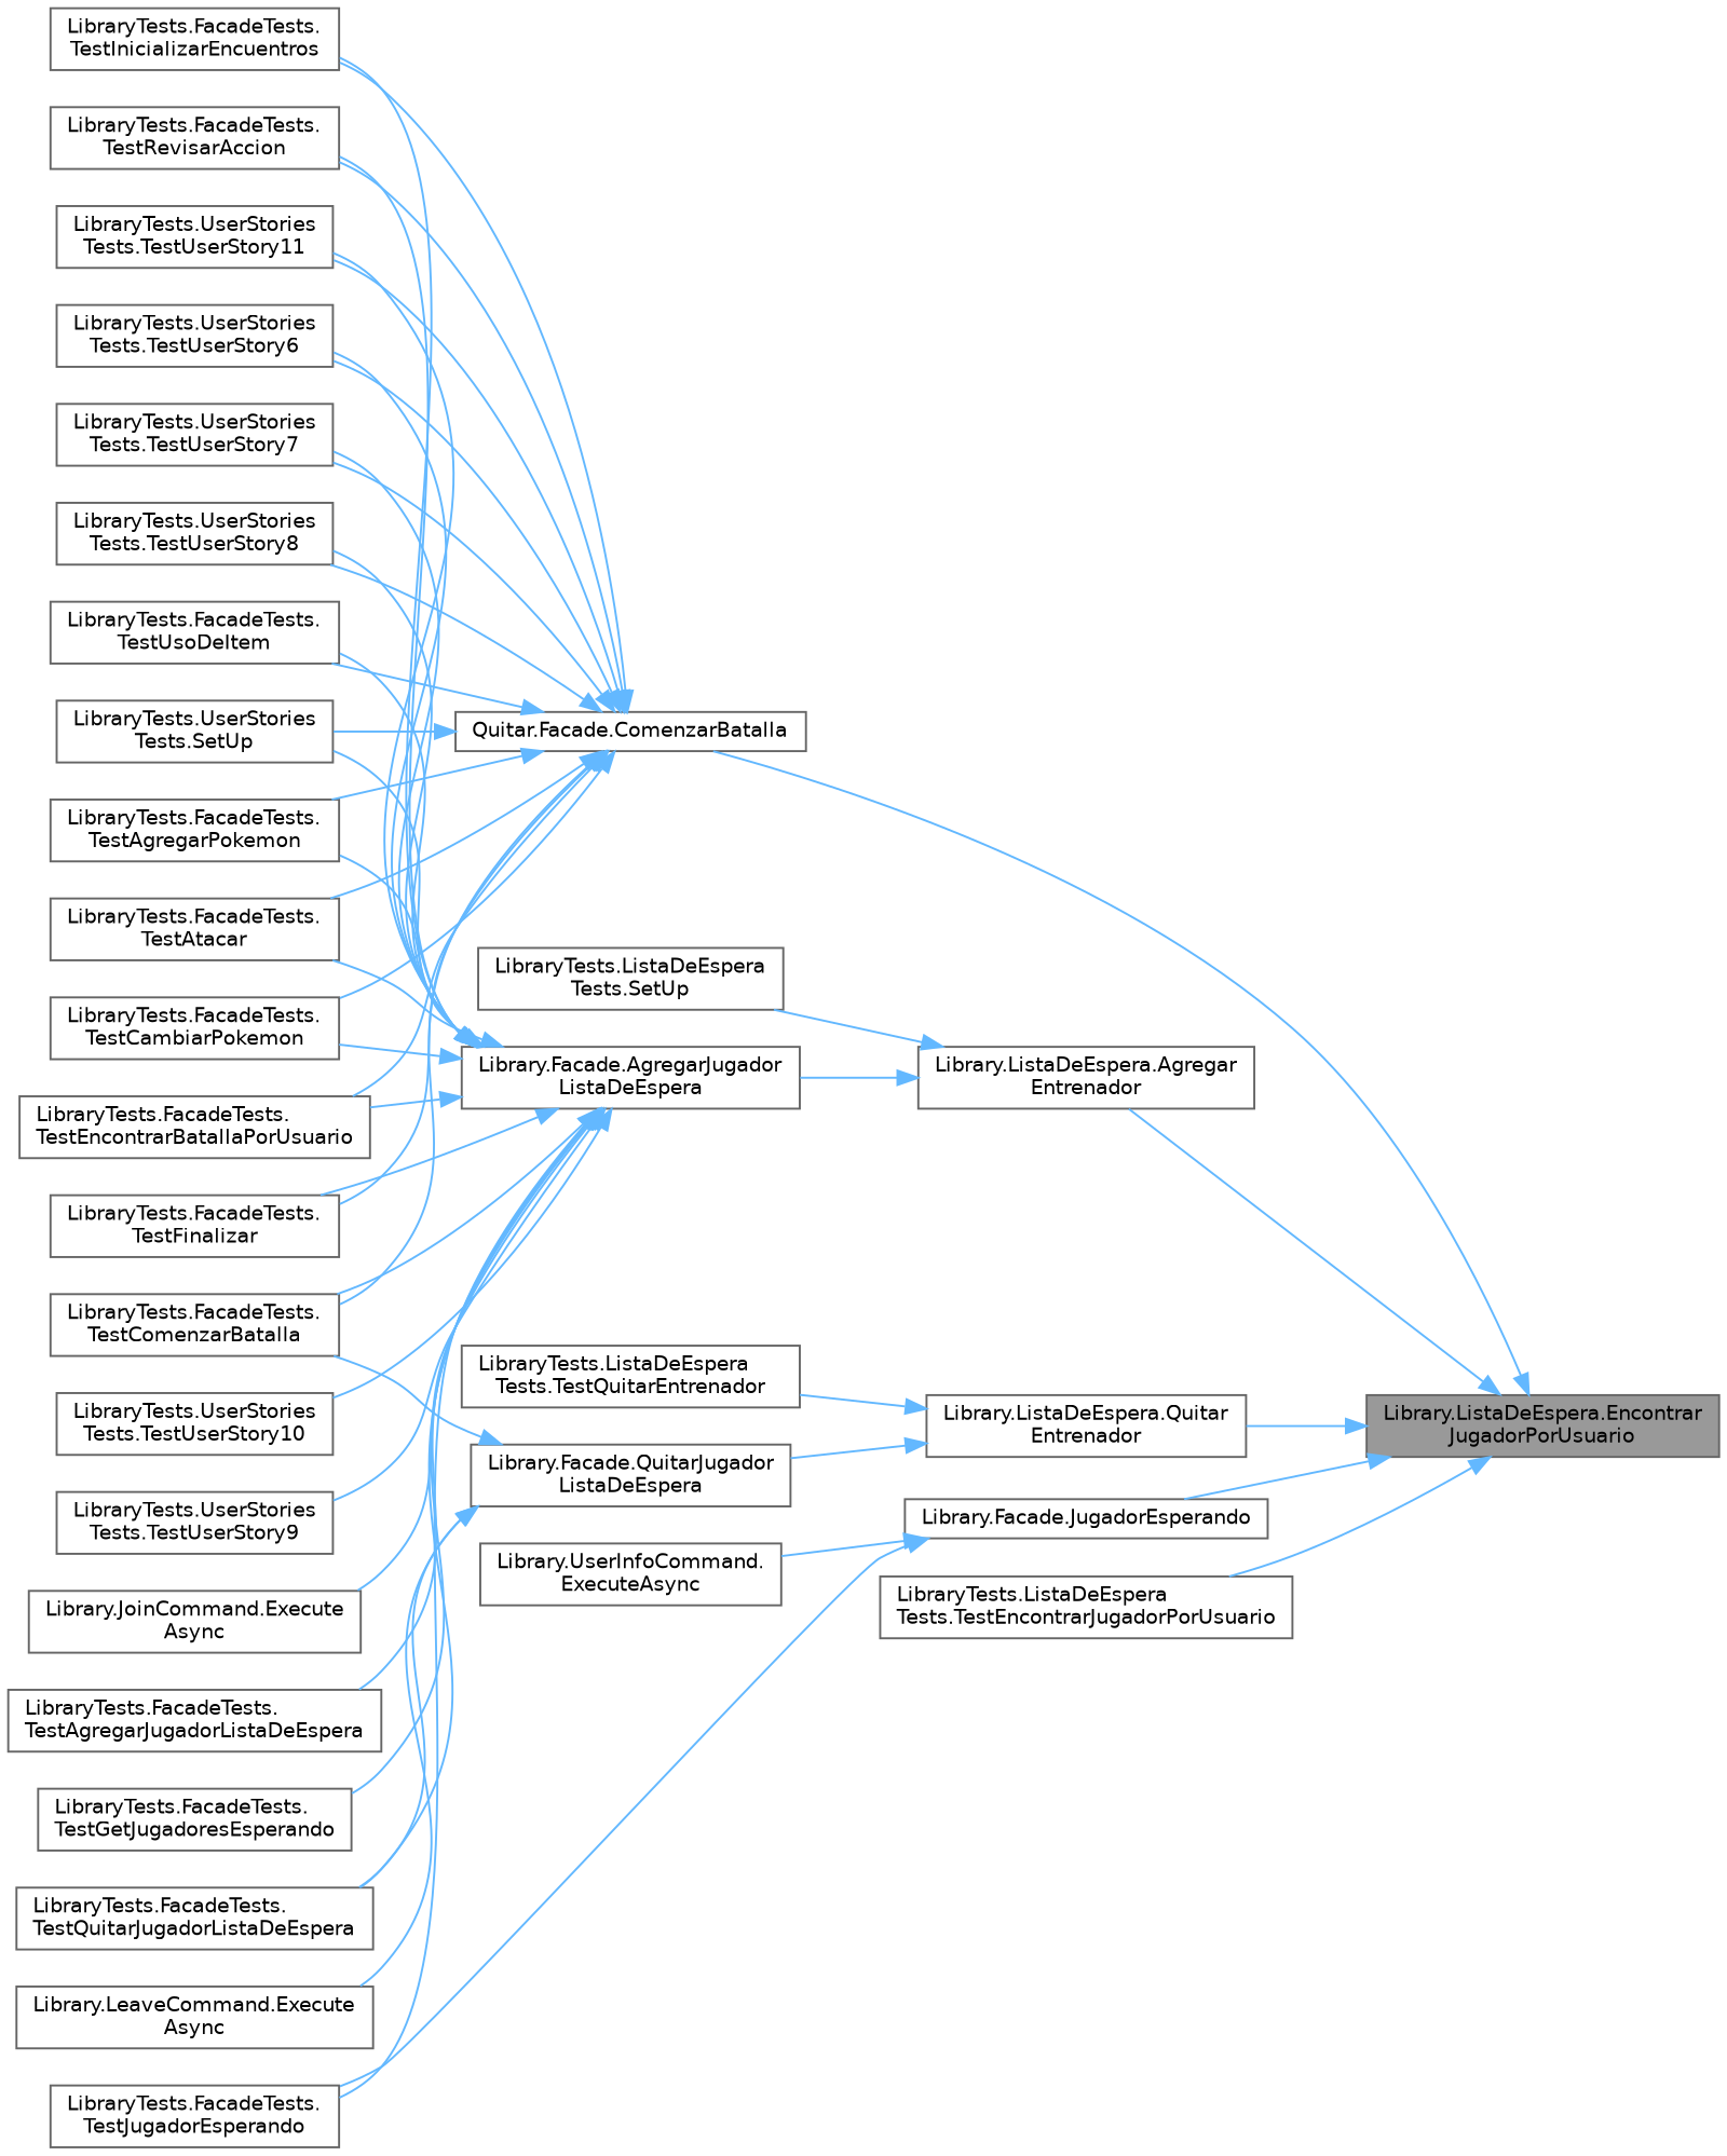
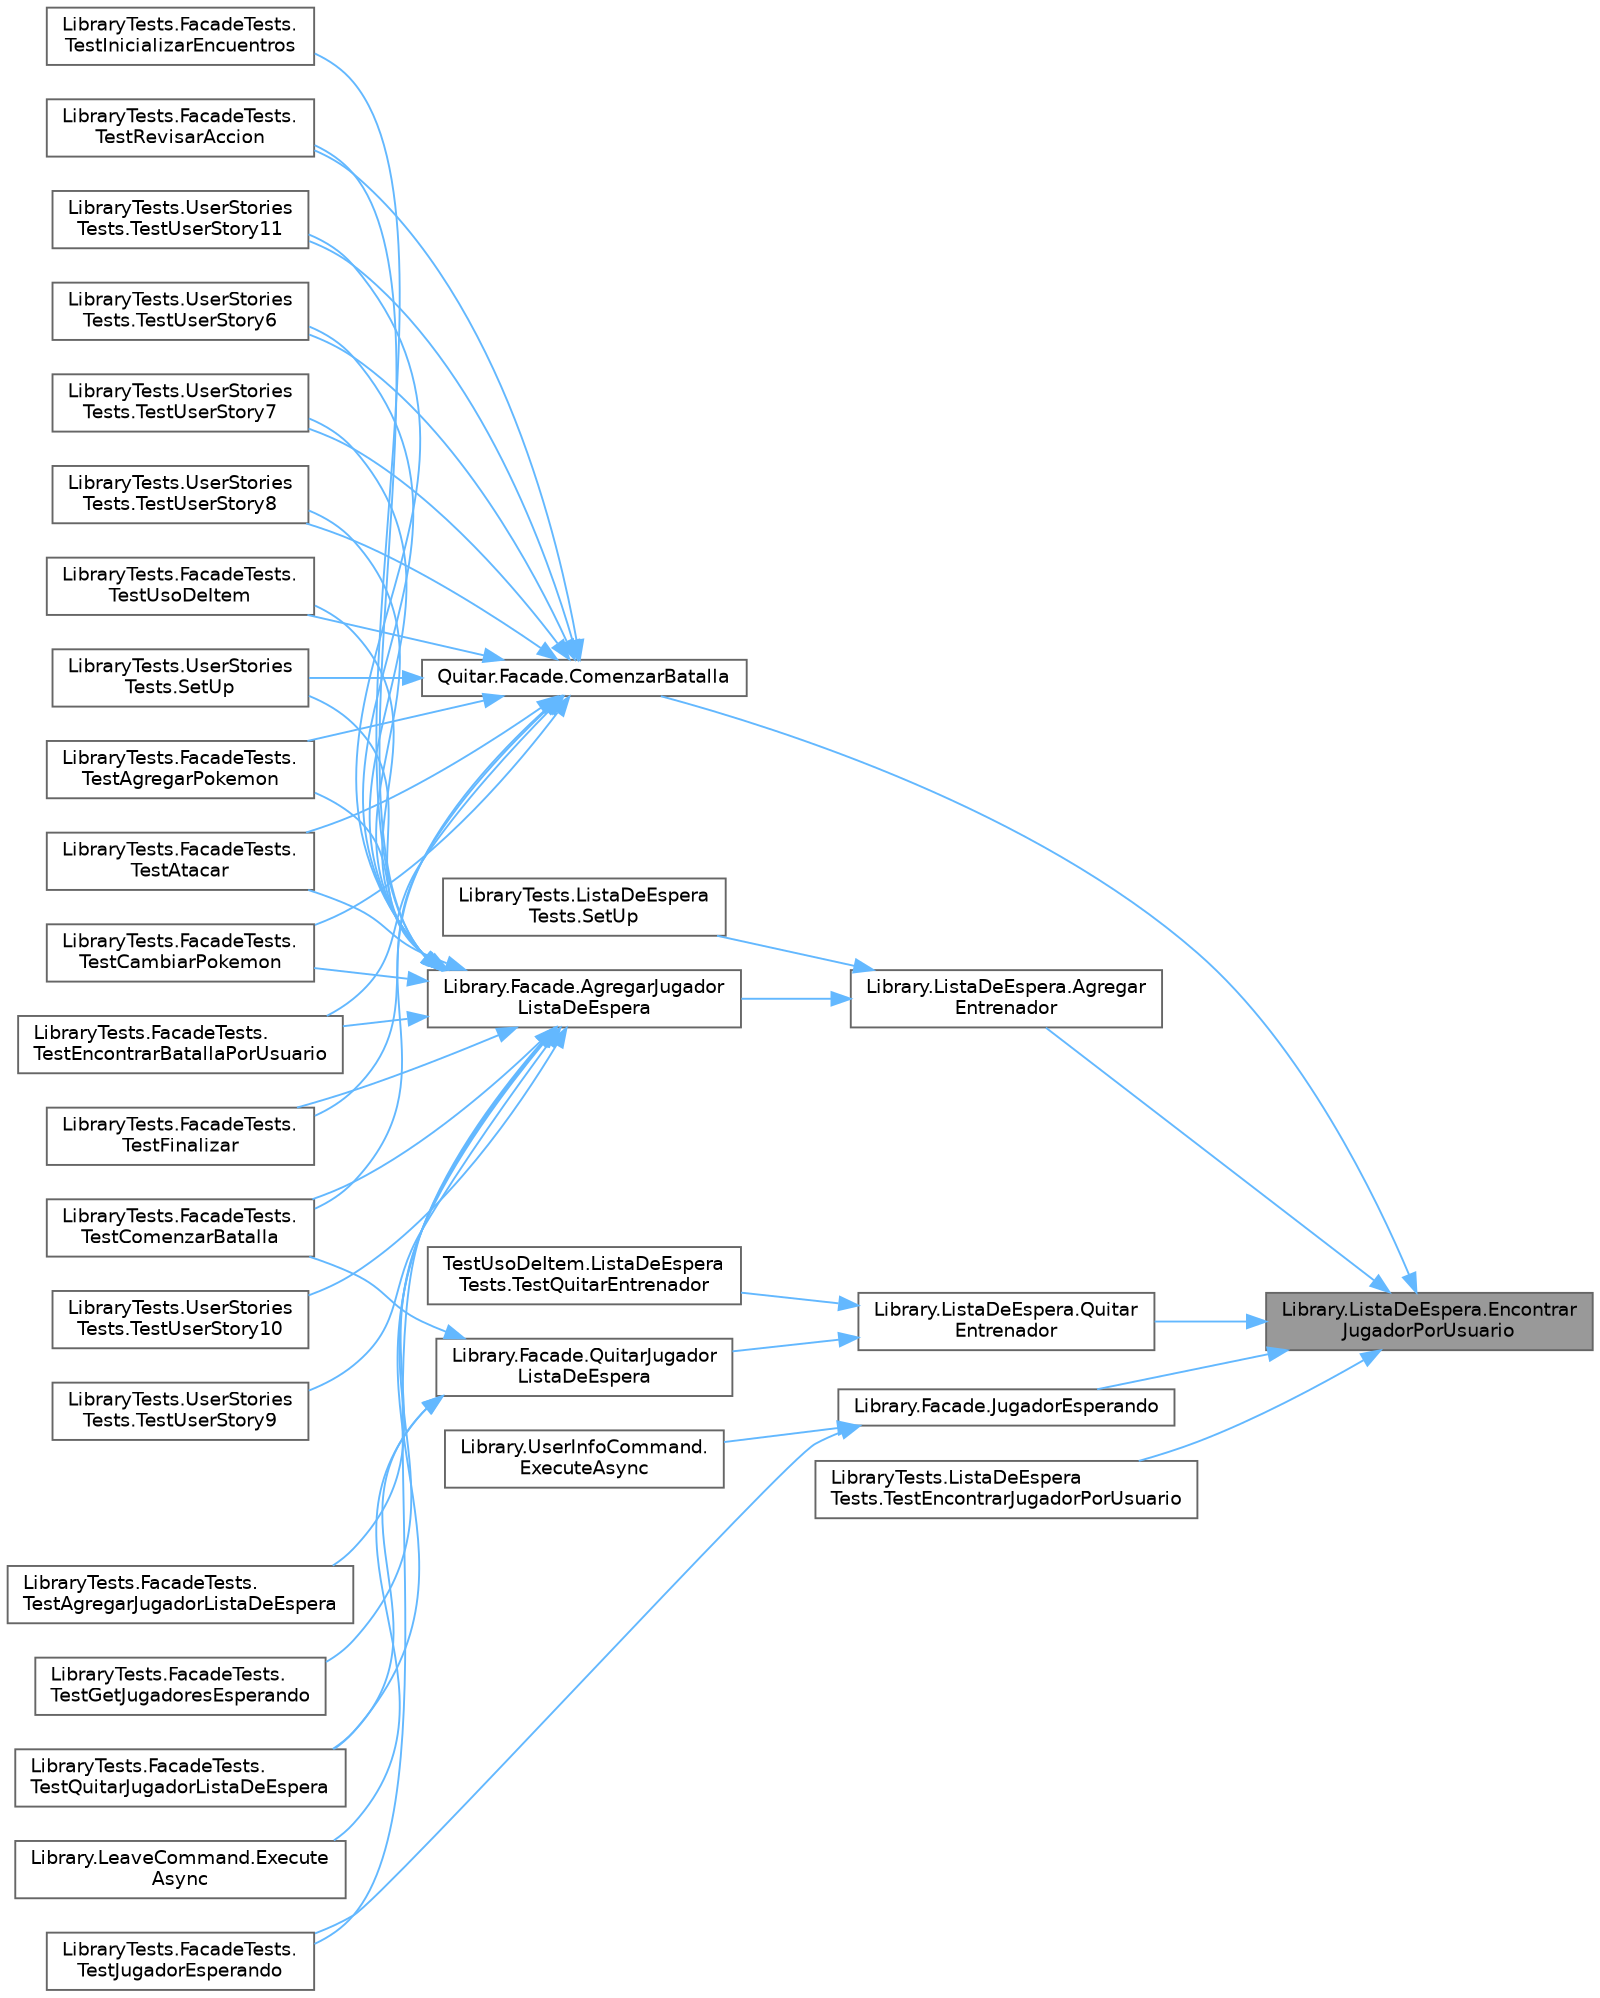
  digraph {
    rankdir=RL
    node [color=grey40 fillcolor=white fontname=Helvetica fontsize=10 shape=box style=filled]
    edge [color=steelblue1 dir=back fontname=Helvetica fontsize=10 labelfontname=Helvetica labelfontsize=10 style=solid]
    n1 [color=gray40 fillcolor=grey60 fontcolor=black height=0.2 label="Library.ListaDeEspera.Encontrar\lJugadorPorUsuario" width=0.4]
    n2 [height=0.2 label="Library.ListaDeEspera.Agregar\lEntrenador" width=0.4]
    n3 [height=0.2 label="Quitar.Facade.ComenzarBatalla" width=0.4]
    n4 [height=0.2 label="Library.Facade.JugadorEsperando" width=0.4]
    n5 [height=0.2 label="Library.ListaDeEspera.Quitar\lEntrenador" width=0.4]
    n6 [height=0.2 label="LibraryTests.ListaDeEspera\lTests.TestEncontrarJugadorPorUsuario" width=0.4]
    n7 [height=0.2 label="Library.Facade.AgregarJugador\lListaDeEspera" width=0.4]
    n8 [height=0.2 label="LibraryTests.ListaDeEspera\lTests.SetUp" width=0.4]
    n9 [height=0.2 label="LibraryTests.UserStories\lTests.SetUp" width=0.4]
    n10 [height=0.2 label="LibraryTests.FacadeTests.\lTestAgregarPokemon" width=0.4]
    n11 [height=0.2 label="LibraryTests.FacadeTests.\lTestAtacar" width=0.4]
    n12 [height=0.2 label="LibraryTests.FacadeTests.\lTestCambiarPokemon" width=0.4]
    n13 [height=0.2 label="LibraryTests.FacadeTests.\lTestComenzarBatalla" width=0.4]
    n14 [height=0.2 label="LibraryTests.FacadeTests.\lTestEncontrarBatallaPorUsuario" width=0.4]
    n15 [height=0.2 label="LibraryTests.FacadeTests.\lTestFinalizar" width=0.4]
    n16 [height=0.2 label="LibraryTests.FacadeTests.\lTestInicializarEncuentros" width=0.4]
    n17 [height=0.2 label="LibraryTests.FacadeTests.\lTestRevisarAccion" width=0.4]
    n18 [height=0.2 label="LibraryTests.UserStories\lTests.TestUserStory11" width=0.4]
    n19 [height=0.2 label="LibraryTests.UserStories\lTests.TestUserStory6" width=0.4]
    n20 [height=0.2 label="LibraryTests.UserStories\lTests.TestUserStory7" width=0.4]
    n21 [height=0.2 label="LibraryTests.UserStories\lTests.TestUserStory8" width=0.4]
    n22 [height=0.2 label="LibraryTests.FacadeTests.\lTestUsoDeItem" width=0.4]
    n23 [height=0.2 label="LibraryTests.FacadeTests.\lTestJugadorEsperando" width=0.4]
    n24 [height=0.2 label="Library.UserInfoCommand.\lExecuteAsync" width=0.4]
    n25 [height=0.2 label="Library.Facade.QuitarJugador\lListaDeEspera" width=0.4]
-   n26 [height=0.2 label="LibraryTests.ListaDeEspera\lTests.TestQuitarEntrenador" width=0.4]
-   n27 [height=0.2 label="Library.JoinCommand.Execute\lAsync" width=0.4]
+   n26 [height=0.2 label="TestUsoDeItem.ListaDeEspera\lTests.TestQuitarEntrenador" width=0.4]
    n28 [height=0.2 label="LibraryTests.FacadeTests.\lTestAgregarJugadorListaDeEspera" width=0.4]
    n29 [height=0.2 label="LibraryTests.FacadeTests.\lTestGetJugadoresEsperando" width=0.4]
    n30 [height=0.2 label="LibraryTests.FacadeTests.\lTestQuitarJugadorListaDeEspera" width=0.4]
    n31 [height=0.2 label="LibraryTests.UserStories\lTests.TestUserStory10" width=0.4]
    n32 [height=0.2 label="LibraryTests.UserStories\lTests.TestUserStory9" width=0.4]
    n33 [height=0.2 label="Library.LeaveCommand.Execute\lAsync" width=0.4]
    n1 -> n2
    n1 -> n3
    n1 -> n4
    n1 -> n5
    n1 -> n6
    n2 -> n7
    n2 -> n8
    n3 -> n9
    n3 -> n10
    n3 -> n11
    n3 -> n12
    n3 -> n13
    n3 -> n14
    n3 -> n15
-   n3 -> n16
    n3 -> n17
    n3 -> n18
    n3 -> n19
    n3 -> n20
    n3 -> n21
    n3 -> n22
    n4 -> n23
    n4 -> n24
    n5 -> n25
    n5 -> n26
    n7 -> n9
    n7 -> n10
    n7 -> n11
    n7 -> n12
    n7 -> n13
    n7 -> n14
    n7 -> n15
    n7 -> n16
    n7 -> n17
    n7 -> n18
    n7 -> n19
    n7 -> n20
    n7 -> n21
    n7 -> n22
    n7 -> n23
-   n7 -> n27
    n7 -> n28
    n7 -> n29
    n7 -> n30
    n7 -> n31
    n7 -> n32
    n25 -> n13
    n25 -> n30
    n25 -> n33
  }
